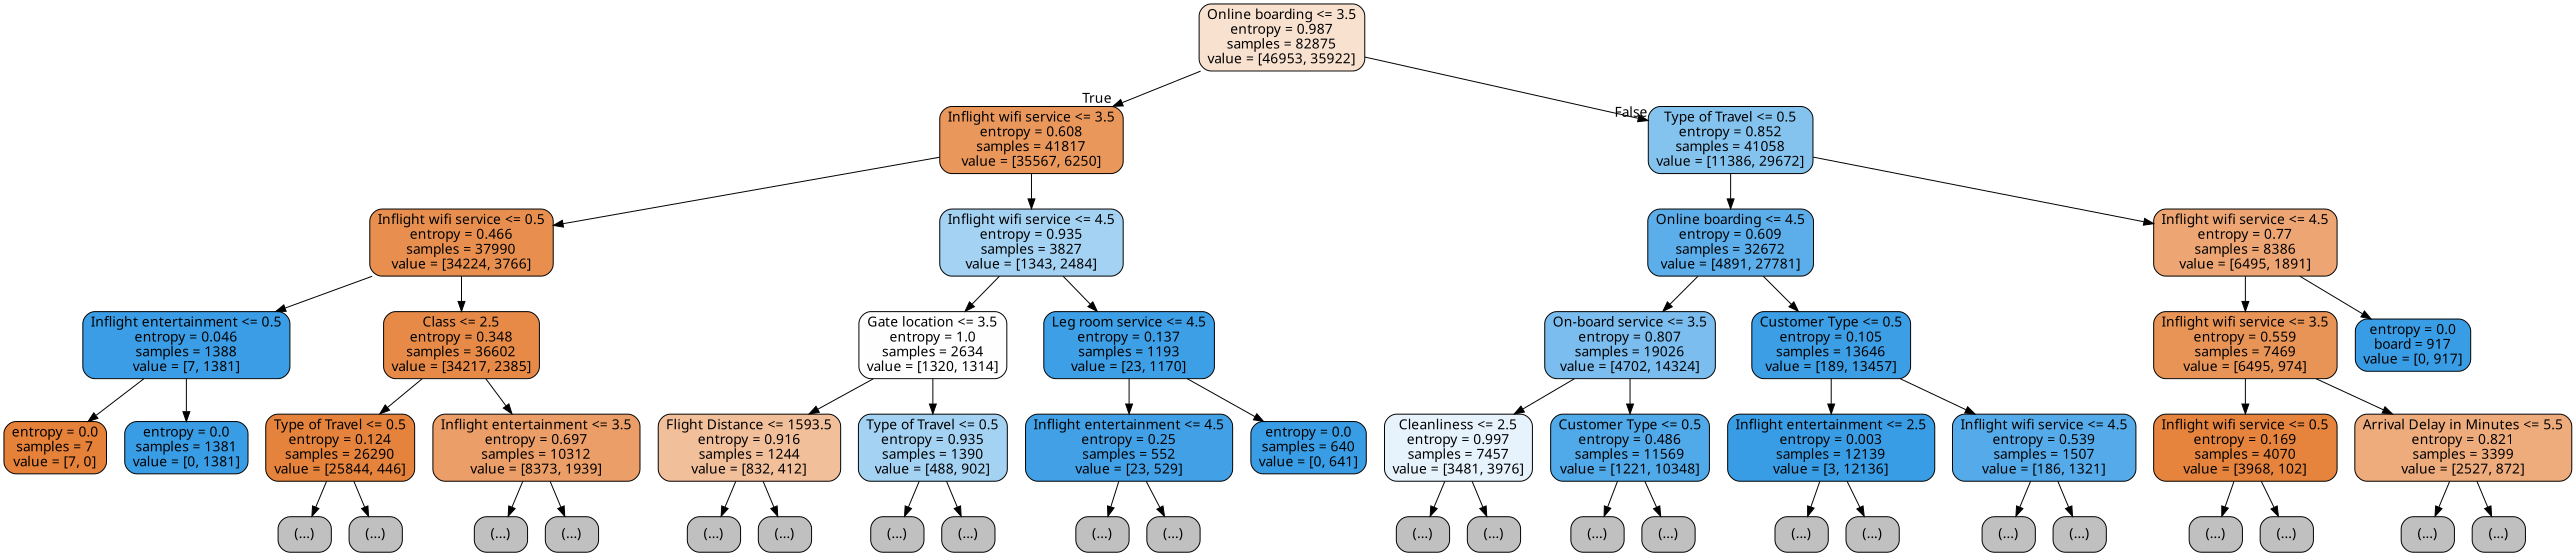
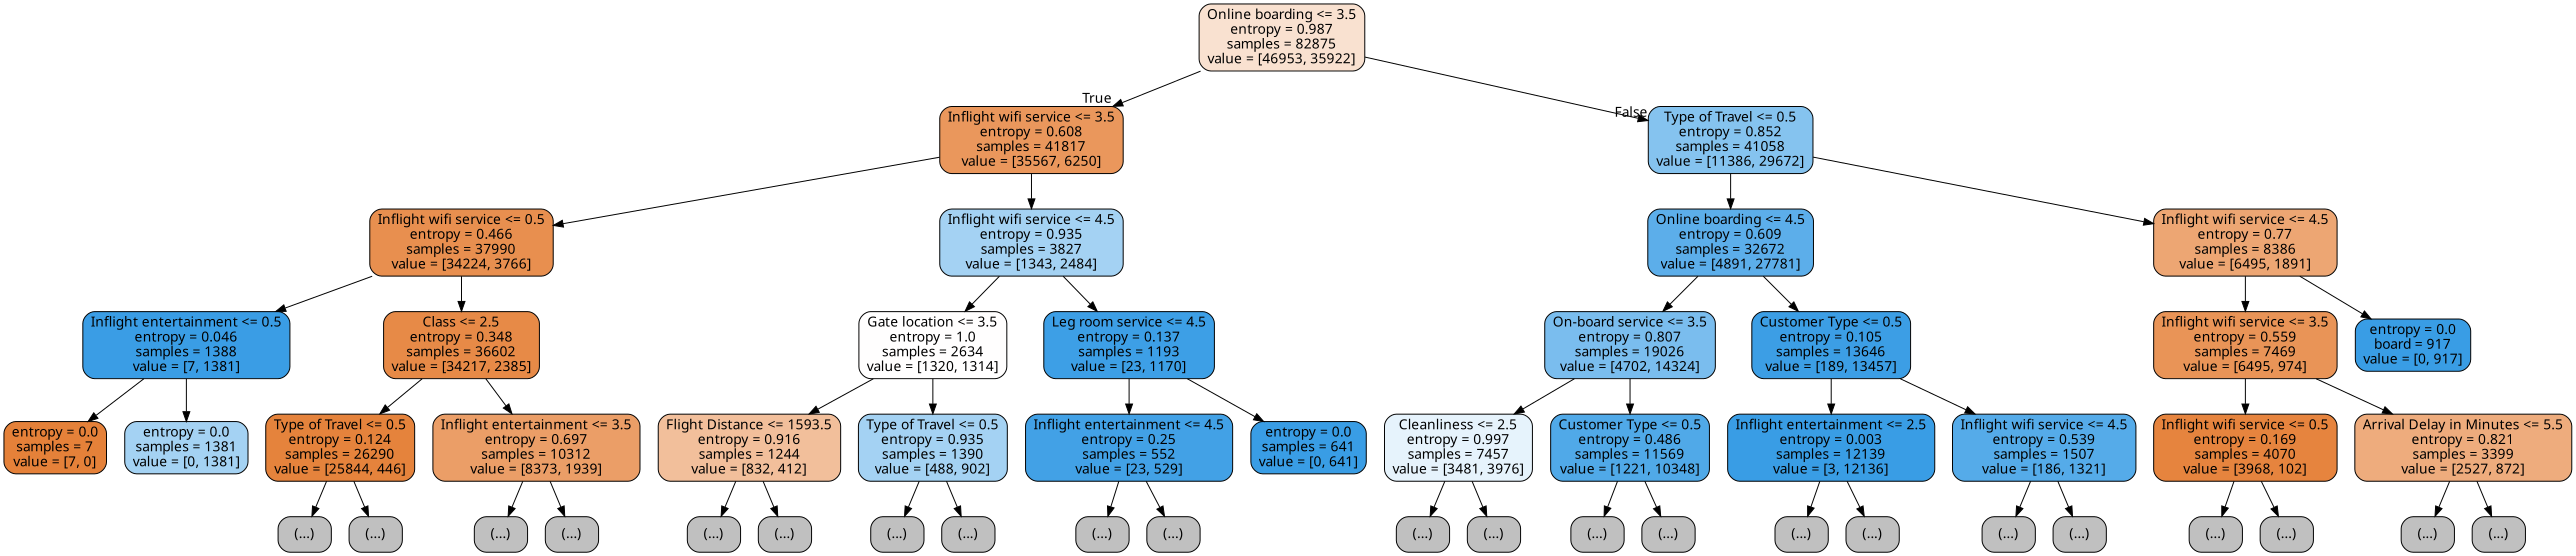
  digraph {
    fontname="Noto Sans"
    node [color=black fillcolor="#C0C0C0" fontname="Noto Sans" shape=box style="filled, rounded"]
    edge [fontname="Noto Sans"]
    n1 [fillcolor="#f9e1d0" label="Online boarding <= 3.5\nentropy = 0.987\nsamples = 82875\nvalue = [46953, 35922]"]
    n2 [fillcolor="#ea975c" label="Inflight wifi service <= 3.5\nentropy = 0.608\nsamples = 41817\nvalue = [35567, 6250]"]
    n3 [fillcolor="#85c3ef" label="Type of Travel <= 0.5\nentropy = 0.852\nsamples = 41058\nvalue = [11386, 29672]"]
    n4 [fillcolor="#e88f4f" label="Inflight wifi service <= 0.5\nentropy = 0.466\nsamples = 37990\nvalue = [34224, 3766]"]
    n5 [fillcolor="#a4d2f3" label="Inflight wifi service <= 4.5\nentropy = 0.935\nsamples = 3827\nvalue = [1343, 2484]"]
    n6 [fillcolor="#5caeea" label="Online boarding <= 4.5\nentropy = 0.609\nsamples = 32672\nvalue = [4891, 27781]"]
    n7 [fillcolor="#eda673" label="Inflight wifi service <= 4.5\nentropy = 0.77\nsamples = 8386\nvalue = [6495, 1891]"]
    n8 [fillcolor="#3a9de5" label="Inflight entertainment <= 0.5\nentropy = 0.046\nsamples = 1388\nvalue = [7, 1381]"]
    n9 [fillcolor="#e78a47" label="Class <= 2.5\nentropy = 0.348\nsamples = 36602\nvalue = [34217, 2385]"]
    n10 [fillcolor="#fffefe" label="Gate location <= 3.5\nentropy = 1.0\nsamples = 2634\nvalue = [1320, 1314]"]
    n11 [fillcolor="#3d9fe6" label="Leg room service <= 4.5\nentropy = 0.137\nsamples = 1193\nvalue = [23, 1170]"]
    n12 [fillcolor="#e58139" label="entropy = 0.0\nsamples = 7\nvalue = [7, 0]"]
-   n13 [fillcolor="#399de5" label="entropy = 0.0\nsamples = 1381\nvalue = [0, 1381]"]
+   n13 [fillcolor="#a4d2f3" label="entropy = 0.0\nsamples = 1381\nvalue = [0, 1381]"]
    n14 [fillcolor="#e5833c" label="Type of Travel <= 0.5\nentropy = 0.124\nsamples = 26290\nvalue = [25844, 446]"]
    n15 [fillcolor="#eb9e67" label="Inflight entertainment <= 3.5\nentropy = 0.697\nsamples = 10312\nvalue = [8373, 1939]"]
    n16 [label="(...)"]
    n17 [label="(...)"]
    n18 [label="(...)"]
    n19 [label="(...)"]
    n20 [fillcolor="#f2bf9b" label="Flight Distance <= 1593.5\nentropy = 0.916\nsamples = 1244\nvalue = [832, 412]"]
    n21 [fillcolor="#a4d2f3" label="Type of Travel <= 0.5\nentropy = 0.935\nsamples = 1390\nvalue = [488, 902]"]
    n22 [fillcolor="#42a1e6" label="Inflight entertainment <= 4.5\nentropy = 0.25\nsamples = 552\nvalue = [23, 529]"]
-   n23 [fillcolor="#399de5" label="entropy = 0.0\nsamples = 640\nvalue = [0, 641]"]
+   n23 [fillcolor="#399de5" label="entropy = 0.0\nsamples = 641\nvalue = [0, 641]"]
    n24 [label="(...)"]
    n25 [label="(...)"]
    n26 [label="(...)"]
    n27 [label="(...)"]
    n28 [label="(...)"]
    n29 [label="(...)"]
    n30 [fillcolor="#7abdee" label="On-board service <= 3.5\nentropy = 0.807\nsamples = 19026\nvalue = [4702, 14324]"]
    n31 [fillcolor="#3c9ee5" label="Customer Type <= 0.5\nentropy = 0.105\nsamples = 13646\nvalue = [189, 13457]"]
    n32 [fillcolor="#e99457" label="Inflight wifi service <= 3.5\nentropy = 0.559\nsamples = 7469\nvalue = [6495, 974]"]
    n33 [fillcolor="#399de5" label="entropy = 0.0\nboard = 917\nvalue = [0, 917]"]
    n34 [fillcolor="#e6f3fc" label="Cleanliness <= 2.5\nentropy = 0.997\nsamples = 7457\nvalue = [3481, 3976]"]
    n35 [fillcolor="#50a9e8" label="Customer Type <= 0.5\nentropy = 0.486\nsamples = 11569\nvalue = [1221, 10348]"]
    n36 [fillcolor="#399de5" label="Inflight entertainment <= 2.5\nentropy = 0.003\nsamples = 12139\nvalue = [3, 12136]"]
    n37 [fillcolor="#55abe9" label="Inflight wifi service <= 4.5\nentropy = 0.539\nsamples = 1507\nvalue = [186, 1321]"]
    n38 [label="(...)"]
    n39 [label="(...)"]
    n40 [label="(...)"]
    n41 [label="(...)"]
    n42 [label="(...)"]
    n43 [label="(...)"]
    n44 [label="(...)"]
    n45 [label="(...)"]
    n46 [fillcolor="#e6843e" label="Inflight wifi service <= 0.5\nentropy = 0.169\nsamples = 4070\nvalue = [3968, 102]"]
    n47 [fillcolor="#eeac7d" label="Arrival Delay in Minutes <= 5.5\nentropy = 0.821\nsamples = 3399\nvalue = [2527, 872]"]
    n48 [label="(...)"]
    n49 [label="(...)"]
    n50 [label="(...)"]
    n51 [label="(...)"]
    n1 -> n2 [headlabel=True labelangle=45 labeldistance=2.5]
    n1 -> n3 [headlabel=False labelangle=-45 labeldistance=2.5]
    n2 -> n4
    n2 -> n5
    n3 -> n6
    n3 -> n7
    n4 -> n8
    n4 -> n9
    n5 -> n10
    n5 -> n11
    n6 -> n30
    n6 -> n31
    n7 -> n32
    n7 -> n33
    n8 -> n12
    n8 -> n13
    n9 -> n14
    n9 -> n15
    n10 -> n20
    n10 -> n21
    n11 -> n22
    n11 -> n23
    n14 -> n16
    n14 -> n17
    n15 -> n18
    n15 -> n19
    n20 -> n24
    n20 -> n25
    n21 -> n26
    n21 -> n27
    n22 -> n28
    n22 -> n29
    n30 -> n34
    n30 -> n35
    n31 -> n36
    n31 -> n37
    n32 -> n46
    n32 -> n47
    n34 -> n38
    n34 -> n39
    n35 -> n40
    n35 -> n41
    n36 -> n42
    n36 -> n43
    n37 -> n44
    n37 -> n45
    n46 -> n48
    n46 -> n49
    n47 -> n50
    n47 -> n51
  }
